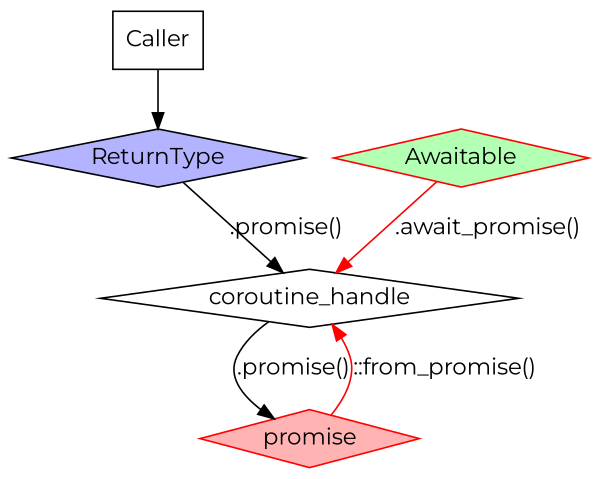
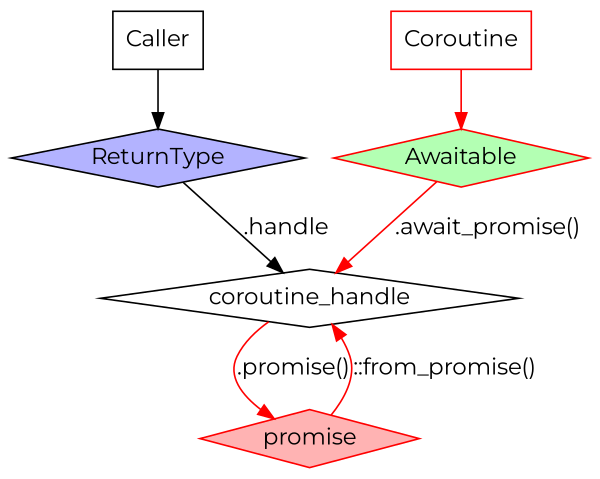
  digraph {
    fontname=Montserrat
    node [fontname=Montserrat shape=diamond]
    edge [fontname=Montserrat color=red]
    n1 [label=Caller shape=box]
    n2 [fillcolor="#b3b3ff" label=ReturnType style=filled]
    n3 [label=coroutine_handle]
+   n4 [color=red label=Coroutine shape=box]
    n5 [color=red fillcolor="#b3ffb3" label=Awaitable style=filled]
    n6 [color=red fillcolor="#ffb3b3" label=promise style=filled]
    n1 -> n2 [color=""]
-   n2 -> n3 [label=".promise()" color=""]
-   n3 -> n6 [color=black label=".promise()"]
+   n2 -> n3 [label=".handle" color=""]
+   n3 -> n6 [label=".promise()"]
+   n4 -> n5
    n5 -> n3 [label=".await_promise()"]
    n6 -> n3 [label="::from_promise()"]
  }
